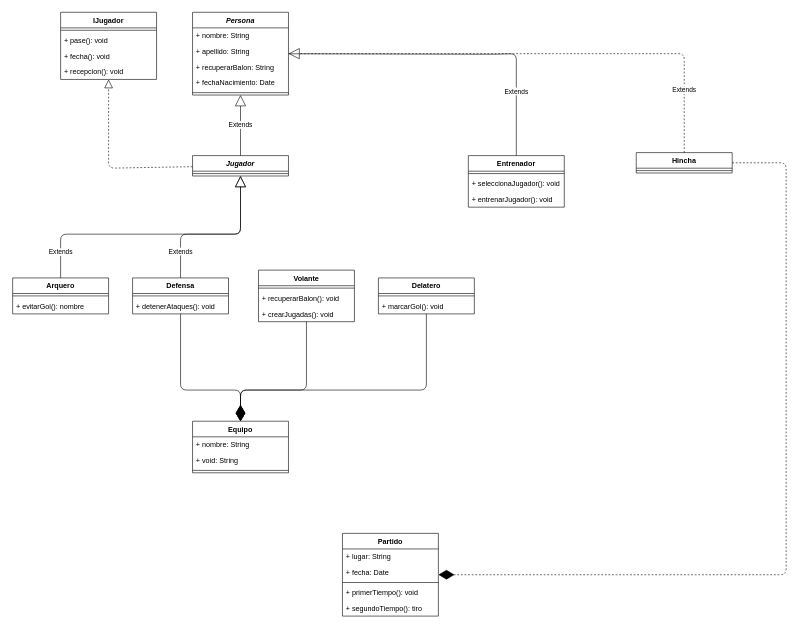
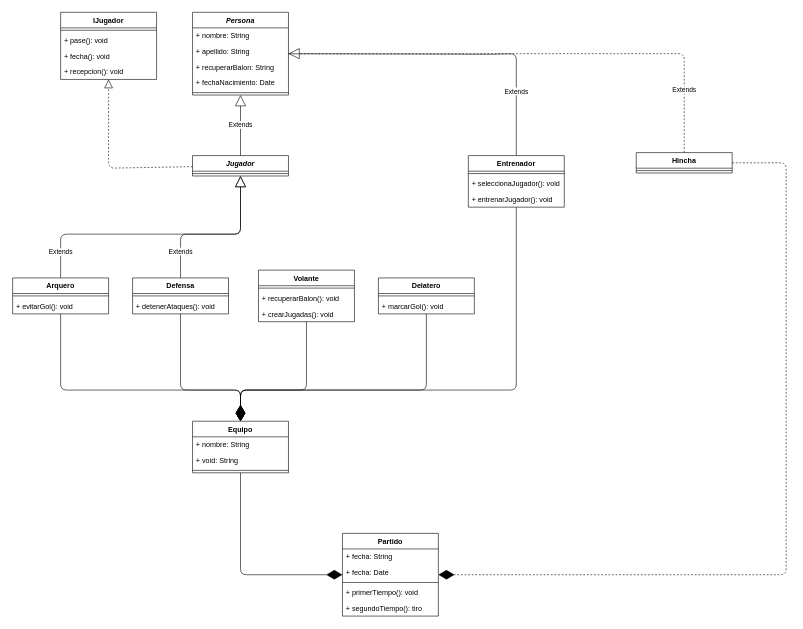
  <mxCell id="0" />
  <mxCell id="1" parent="0" />
  <mxCell id="2" value="IJugador" style="swimlane;fontStyle=1;align=center;verticalAlign=top;childLayout=stackLayout;horizontal=1;startSize=26;horizontalStack=0;resizeParent=1;resizeParentMax=0;resizeLast=0;collapsible=1;marginBottom=0;" vertex="1" parent="1"><mxGeometry y="20" width="160" height="112" as="geometry" x="100" /></mxCell>
  <mxCell id="3" value="" style="line;strokeWidth=1;fillColor=none;align=left;verticalAlign=middle;spacingTop=-1;spacingLeft=3;spacingRight=3;rotatable=0;labelPosition=right;points=[];portConstraint=eastwest;" vertex="1" parent="2"><mxGeometry y="26" width="160" height="8" as="geometry" /></mxCell>
  <mxCell id="4" value="+ pase(): void" style="text;strokeColor=none;fillColor=none;align=left;verticalAlign=top;spacingLeft=4;spacingRight=4;overflow=hidden;rotatable=0;points=[[0,0.5],[1,0.5]];portConstraint=eastwest;" vertex="1" parent="2"><mxGeometry y="34" width="160" height="26" as="geometry" /></mxCell>
  <mxCell id="5" value="+ fecha(): void" style="text;strokeColor=none;fillColor=none;align=left;verticalAlign=top;spacingLeft=4;spacingRight=4;overflow=hidden;rotatable=0;points=[[0,0.5],[1,0.5]];portConstraint=eastwest;" vertex="1" parent="2"><mxGeometry y="60" width="160" height="26" as="geometry" /></mxCell>
  <mxCell id="6" value="+ recepcion(): void" style="text;strokeColor=none;fillColor=none;align=left;verticalAlign=top;spacingLeft=4;spacingRight=4;overflow=hidden;rotatable=0;points=[[0,0.5],[1,0.5]];portConstraint=eastwest;" vertex="1" parent="2"><mxGeometry y="86" width="160" height="26" as="geometry" /></mxCell>
  <mxCell id="7" value="Jugador" style="swimlane;fontStyle=3;align=center;verticalAlign=top;childLayout=stackLayout;horizontal=1;startSize=26;horizontalStack=0;resizeParent=1;resizeParentMax=0;resizeLast=0;collapsible=1;marginBottom=0;" vertex="1" parent="1"><mxGeometry x="320" y="259" width="160" height="34" as="geometry" /></mxCell>
  <mxCell id="8" value="" style="line;strokeWidth=1;fillColor=none;align=left;verticalAlign=middle;spacingTop=-1;spacingLeft=3;spacingRight=3;rotatable=0;labelPosition=right;points=[];portConstraint=eastwest;" vertex="1" parent="7"><mxGeometry y="26" width="160" height="8" as="geometry" /></mxCell>
  <mxCell id="9" value="" style="endArrow=block;dashed=1;endFill=0;endSize=12;html=1;" edge="1" parent="1" source="7" target="2"><mxGeometry width="160" relative="1" as="geometry"><mxPoint x="310" y="300" as="sourcePoint" /><mxPoint x="470" y="300" as="targetPoint" /><Array as="points"><mxPoint x="180" y="280" /></Array></mxGeometry></mxCell>
  <mxCell id="10" value="Arquero" style="swimlane;fontStyle=1;align=center;verticalAlign=top;childLayout=stackLayout;horizontal=1;startSize=26;horizontalStack=0;resizeParent=1;resizeParentMax=0;resizeLast=0;collapsible=1;marginBottom=0;" vertex="1" parent="1"><mxGeometry x="20" y="463" width="160" height="60" as="geometry" /></mxCell>
  <mxCell id="11" value="" style="line;strokeWidth=1;fillColor=none;align=left;verticalAlign=middle;spacingTop=-1;spacingLeft=3;spacingRight=3;rotatable=0;labelPosition=right;points=[];portConstraint=eastwest;" vertex="1" parent="10"><mxGeometry y="26" width="160" height="8" as="geometry" /></mxCell>
- <mxCell id="12" value="+ evitarGol(): nombre" style="text;strokeColor=none;fillColor=none;align=left;verticalAlign=top;spacingLeft=4;spacingRight=4;overflow=hidden;rotatable=0;points=[[0,0.5],[1,0.5]];portConstraint=eastwest;" vertex="1" parent="10"><mxGeometry y="34" width="160" height="26" as="geometry" /></mxCell>
+ <mxCell id="12" value="+ evitarGol(): void" style="text;strokeColor=none;fillColor=none;align=left;verticalAlign=top;spacingLeft=4;spacingRight=4;overflow=hidden;rotatable=0;points=[[0,0.5],[1,0.5]];portConstraint=eastwest;" vertex="1" parent="10"><mxGeometry y="34" width="160" height="26" as="geometry" /></mxCell>
  <mxCell id="13" value="Defensa" style="swimlane;fontStyle=1;align=center;verticalAlign=top;childLayout=stackLayout;horizontal=1;startSize=26;horizontalStack=0;resizeParent=1;resizeParentMax=0;resizeLast=0;collapsible=1;marginBottom=0;" vertex="1" parent="1"><mxGeometry x="220" y="463" width="160" height="60" as="geometry" /></mxCell>
  <mxCell id="14" value="" style="line;strokeWidth=1;fillColor=none;align=left;verticalAlign=middle;spacingTop=-1;spacingLeft=3;spacingRight=3;rotatable=0;labelPosition=right;points=[];portConstraint=eastwest;" vertex="1" parent="13"><mxGeometry y="26" width="160" height="8" as="geometry" /></mxCell>
  <mxCell id="15" value="+ detenerAtaques(): void" style="text;strokeColor=none;fillColor=none;align=left;verticalAlign=top;spacingLeft=4;spacingRight=4;overflow=hidden;rotatable=0;points=[[0,0.5],[1,0.5]];portConstraint=eastwest;" vertex="1" parent="13"><mxGeometry y="34" width="160" height="26" as="geometry" /></mxCell>
  <mxCell id="16" value="Volante" style="swimlane;fontStyle=1;align=center;verticalAlign=top;childLayout=stackLayout;horizontal=1;startSize=26;horizontalStack=0;resizeParent=1;resizeParentMax=0;resizeLast=0;collapsible=1;marginBottom=0;" vertex="1" parent="1"><mxGeometry x="430" y="450" width="160" height="86" as="geometry" /></mxCell>
  <mxCell id="17" value="" style="line;strokeWidth=1;fillColor=none;align=left;verticalAlign=middle;spacingTop=-1;spacingLeft=3;spacingRight=3;rotatable=0;labelPosition=right;points=[];portConstraint=eastwest;" vertex="1" parent="16"><mxGeometry y="26" width="160" height="8" as="geometry" /></mxCell>
  <mxCell id="18" value="+ recuperarBalon(): void" style="text;strokeColor=none;fillColor=none;align=left;verticalAlign=top;spacingLeft=4;spacingRight=4;overflow=hidden;rotatable=0;points=[[0,0.5],[1,0.5]];portConstraint=eastwest;" vertex="1" parent="16"><mxGeometry y="34" width="160" height="26" as="geometry" /></mxCell>
  <mxCell id="19" value="+ crearJugadas(): void" style="text;strokeColor=none;fillColor=none;align=left;verticalAlign=top;spacingLeft=4;spacingRight=4;overflow=hidden;rotatable=0;points=[[0,0.5],[1,0.5]];portConstraint=eastwest;" vertex="1" parent="16"><mxGeometry y="60" width="160" height="26" as="geometry" /></mxCell>
  <mxCell id="20" value="Delatero" style="swimlane;fontStyle=1;align=center;verticalAlign=top;childLayout=stackLayout;horizontal=1;startSize=26;horizontalStack=0;resizeParent=1;resizeParentMax=0;resizeLast=0;collapsible=1;marginBottom=0;" vertex="1" parent="1"><mxGeometry x="630" y="463" width="160" height="60" as="geometry" /></mxCell>
  <mxCell id="21" value="" style="line;strokeWidth=1;fillColor=none;align=left;verticalAlign=middle;spacingTop=-1;spacingLeft=3;spacingRight=3;rotatable=0;labelPosition=right;points=[];portConstraint=eastwest;" vertex="1" parent="20"><mxGeometry y="26" width="160" height="8" as="geometry" /></mxCell>
  <mxCell id="22" value="+ marcarGol(): void" style="text;strokeColor=none;fillColor=none;align=left;verticalAlign=top;spacingLeft=4;spacingRight=4;overflow=hidden;rotatable=0;points=[[0,0.5],[1,0.5]];portConstraint=eastwest;" vertex="1" parent="20"><mxGeometry y="34" width="160" height="26" as="geometry" /></mxCell>
  <mxCell id="23" value="Extends" style="endArrow=block;endSize=16;endFill=0;html=1;" edge="1" parent="1" source="10" target="7"><mxGeometry x="-0.815" width="160" relative="1" as="geometry"><mxPoint x="560" y="300" as="sourcePoint" /><mxPoint x="720" y="300" as="targetPoint" /><Array as="points"><mxPoint y="390" x="100" /><mxPoint x="400" y="390" /></Array><mxPoint as="offset" /></mxGeometry></mxCell>
  <mxCell id="24" value="Extends" style="endArrow=block;endSize=16;endFill=0;html=1;" edge="1" parent="1" source="13" target="7"><mxGeometry x="-0.675" width="160" relative="1" as="geometry"><mxPoint x="650" y="370" as="sourcePoint" /><mxPoint x="810" y="370" as="targetPoint" /><Array as="points"><mxPoint x="300" y="390" /><mxPoint x="400" y="390" /></Array><mxPoint as="offset" /></mxGeometry></mxCell>
  <mxCell id="25" value="Persona" style="swimlane;fontStyle=3;align=center;verticalAlign=top;childLayout=stackLayout;horizontal=1;startSize=26;horizontalStack=0;resizeParent=1;resizeParentMax=0;resizeLast=0;collapsible=1;marginBottom=0;" vertex="1" parent="1"><mxGeometry x="320" y="20" width="160" height="138" as="geometry" /></mxCell>
  <mxCell id="26" value="+ nombre: String" style="text;strokeColor=none;fillColor=none;align=left;verticalAlign=top;spacingLeft=4;spacingRight=4;overflow=hidden;rotatable=0;points=[[0,0.5],[1,0.5]];portConstraint=eastwest;" vertex="1" parent="25"><mxGeometry y="26" width="160" height="26" as="geometry" /></mxCell>
  <mxCell id="27" value="+ apellido: String" style="text;strokeColor=none;fillColor=none;align=left;verticalAlign=top;spacingLeft=4;spacingRight=4;overflow=hidden;rotatable=0;points=[[0,0.5],[1,0.5]];portConstraint=eastwest;" vertex="1" parent="25"><mxGeometry y="52" width="160" height="26" as="geometry" /></mxCell>
  <mxCell id="28" value="+ recuperarBalon: String" style="text;strokeColor=none;fillColor=none;align=left;verticalAlign=top;spacingLeft=4;spacingRight=4;overflow=hidden;rotatable=0;points=[[0,0.5],[1,0.5]];portConstraint=eastwest;" vertex="1" parent="25"><mxGeometry y="78" width="160" height="26" as="geometry" /></mxCell>
  <mxCell id="29" value="+ fechaNacimiento: Date" style="text;strokeColor=none;fillColor=none;align=left;verticalAlign=top;spacingLeft=4;spacingRight=4;overflow=hidden;rotatable=0;points=[[0,0.5],[1,0.5]];portConstraint=eastwest;" vertex="1" parent="25"><mxGeometry y="104" width="160" height="26" as="geometry" /></mxCell>
  <mxCell id="30" value="" style="line;strokeWidth=1;fillColor=none;align=left;verticalAlign=middle;spacingTop=-1;spacingLeft=3;spacingRight=3;rotatable=0;labelPosition=right;points=[];portConstraint=eastwest;" vertex="1" parent="25"><mxGeometry y="130" width="160" height="8" as="geometry" /></mxCell>
  <mxCell id="31" value="Extends" style="endArrow=block;endSize=16;endFill=0;html=1;" edge="1" parent="1" source="7" target="25"><mxGeometry width="160" relative="1" as="geometry"><mxPoint x="510" y="200" as="sourcePoint" /><mxPoint x="670" y="200" as="targetPoint" /></mxGeometry></mxCell>
  <mxCell id="32" value="Entrenador" style="swimlane;fontStyle=1;align=center;verticalAlign=top;childLayout=stackLayout;horizontal=1;startSize=26;horizontalStack=0;resizeParent=1;resizeParentMax=0;resizeLast=0;collapsible=1;marginBottom=0;" vertex="1" parent="1"><mxGeometry x="780" y="259" width="160" height="86" as="geometry" /></mxCell>
  <mxCell id="33" value="" style="line;strokeWidth=1;fillColor=none;align=left;verticalAlign=middle;spacingTop=-1;spacingLeft=3;spacingRight=3;rotatable=0;labelPosition=right;points=[];portConstraint=eastwest;" vertex="1" parent="32"><mxGeometry y="26" width="160" height="8" as="geometry" /></mxCell>
  <mxCell id="34" value="+ seleccionaJugador(): void" style="text;strokeColor=none;fillColor=none;align=left;verticalAlign=top;spacingLeft=4;spacingRight=4;overflow=hidden;rotatable=0;points=[[0,0.5],[1,0.5]];portConstraint=eastwest;" vertex="1" parent="32"><mxGeometry y="34" width="160" height="26" as="geometry" /></mxCell>
  <mxCell id="35" value="+ entrenarJugador(): void" style="text;strokeColor=none;fillColor=none;align=left;verticalAlign=top;spacingLeft=4;spacingRight=4;overflow=hidden;rotatable=0;points=[[0,0.5],[1,0.5]];portConstraint=eastwest;" vertex="1" parent="32"><mxGeometry y="60" width="160" height="26" as="geometry" /></mxCell>
  <mxCell id="36" value="Extends" style="endArrow=none;endSize=16;endFill=0;html=1;" edge="1" parent="1" source="32" target="25"><mxGeometry x="-0.611" width="160" relative="1" as="geometry"><mxPoint x="690" y="190" as="sourcePoint" /><mxPoint x="850" y="190" as="targetPoint" /><Array as="points"><mxPoint x="860" y="89" /><mxPoint x="820" y="90" /></Array><mxPoint as="offset" /></mxGeometry></mxCell>
  <mxCell id="37" value="Equipo" style="swimlane;fontStyle=1;align=center;verticalAlign=top;childLayout=stackLayout;horizontal=1;startSize=26;horizontalStack=0;resizeParent=1;resizeParentMax=0;resizeLast=0;collapsible=1;marginBottom=0;" vertex="1" parent="1"><mxGeometry x="320" y="702" width="160" height="86" as="geometry" /></mxCell>
  <mxCell id="38" value="+ nombre: String" style="text;strokeColor=none;fillColor=none;align=left;verticalAlign=top;spacingLeft=4;spacingRight=4;overflow=hidden;rotatable=0;points=[[0,0.5],[1,0.5]];portConstraint=eastwest;" vertex="1" parent="37"><mxGeometry y="26" width="160" height="26" as="geometry" /></mxCell>
  <mxCell id="39" value="+ void: String" style="text;strokeColor=none;fillColor=none;align=left;verticalAlign=top;spacingLeft=4;spacingRight=4;overflow=hidden;rotatable=0;points=[[0,0.5],[1,0.5]];portConstraint=eastwest;" vertex="1" parent="37"><mxGeometry y="52" width="160" height="26" as="geometry" /></mxCell>
  <mxCell id="40" value="" style="line;strokeWidth=1;fillColor=none;align=left;verticalAlign=middle;spacingTop=-1;spacingLeft=3;spacingRight=3;rotatable=0;labelPosition=right;points=[];portConstraint=eastwest;" vertex="1" parent="37"><mxGeometry y="78" width="160" height="8" as="geometry" /></mxCell>
+ <mxCell id="41" value="" style="endArrow=diamondThin;endFill=1;endSize=24;html=1;" edge="1" parent="1" source="10" target="37"><mxGeometry width="160" relative="1" as="geometry"><mxPoint y="650" as="sourcePoint" x="100" /><mxPoint x="260" y="650" as="targetPoint" /><Array as="points"><mxPoint y="650" x="100" /><mxPoint x="400" y="650" /></Array></mxGeometry></mxCell>
  <mxCell id="42" value="" style="endArrow=diamondThin;endFill=1;endSize=24;html=1;" edge="1" parent="1" source="13" target="37"><mxGeometry width="160" relative="1" as="geometry"><mxPoint x="70" y="770" as="sourcePoint" /><mxPoint x="230" y="770" as="targetPoint" /><Array as="points"><mxPoint x="300" y="650" /><mxPoint x="400" y="650" /></Array></mxGeometry></mxCell>
  <mxCell id="43" value="" style="endArrow=diamondThin;endFill=1;endSize=24;html=1;" edge="1" parent="1" source="16" target="37"><mxGeometry width="160" relative="1" as="geometry"><mxPoint x="580" y="660" as="sourcePoint" /><mxPoint x="740" y="660" as="targetPoint" /><Array as="points"><mxPoint x="510" y="650" /><mxPoint x="400" y="650" /></Array></mxGeometry></mxCell>
  <mxCell id="44" value="" style="endArrow=diamondThin;endFill=1;endSize=24;html=1;" edge="1" parent="1" source="20" target="37"><mxGeometry width="160" relative="1" as="geometry"><mxPoint x="610" y="710" as="sourcePoint" /><mxPoint x="770" y="710" as="targetPoint" /><Array as="points"><mxPoint x="710" y="650" /><mxPoint x="400" y="650" /></Array></mxGeometry></mxCell>
  <mxCell id="45" value="Hincha" style="swimlane;fontStyle=1;align=center;verticalAlign=top;childLayout=stackLayout;horizontal=1;startSize=26;horizontalStack=0;resizeParent=1;resizeParentMax=0;resizeLast=0;collapsible=1;marginBottom=0;" vertex="1" parent="1"><mxGeometry x="1060" y="254" width="160" height="34" as="geometry" /></mxCell>
  <mxCell id="46" value="" style="line;strokeWidth=1;fillColor=none;align=left;verticalAlign=middle;spacingTop=-1;spacingLeft=3;spacingRight=3;rotatable=0;labelPosition=right;points=[];portConstraint=eastwest;" vertex="1" parent="45"><mxGeometry y="26" width="160" height="8" as="geometry" /></mxCell>
  <mxCell id="47" value="Partido" style="swimlane;fontStyle=1;align=center;verticalAlign=top;childLayout=stackLayout;horizontal=1;startSize=26;horizontalStack=0;resizeParent=1;resizeParentMax=0;resizeLast=0;collapsible=1;marginBottom=0;" vertex="1" parent="1"><mxGeometry x="570" y="889" width="160" height="138" as="geometry" /></mxCell>
- <mxCell id="48" value="+ lugar: String" style="text;strokeColor=none;fillColor=none;align=left;verticalAlign=top;spacingLeft=4;spacingRight=4;overflow=hidden;rotatable=0;points=[[0,0.5],[1,0.5]];portConstraint=eastwest;" vertex="1" parent="47"><mxGeometry y="26" width="160" height="26" as="geometry" /></mxCell>
+ <mxCell id="48" value="+ fecha: String" style="text;strokeColor=none;fillColor=none;align=left;verticalAlign=top;spacingLeft=4;spacingRight=4;overflow=hidden;rotatable=0;points=[[0,0.5],[1,0.5]];portConstraint=eastwest;" vertex="1" parent="47"><mxGeometry y="26" width="160" height="26" as="geometry" /></mxCell>
  <mxCell id="49" value="+ fecha: Date" style="text;strokeColor=none;fillColor=none;align=left;verticalAlign=top;spacingLeft=4;spacingRight=4;overflow=hidden;rotatable=0;points=[[0,0.5],[1,0.5]];portConstraint=eastwest;" vertex="1" parent="47"><mxGeometry y="52" width="160" height="26" as="geometry" /></mxCell>
  <mxCell id="50" value="" style="line;strokeWidth=1;fillColor=none;align=left;verticalAlign=middle;spacingTop=-1;spacingLeft=3;spacingRight=3;rotatable=0;labelPosition=right;points=[];portConstraint=eastwest;" vertex="1" parent="47"><mxGeometry y="78" width="160" height="8" as="geometry" /></mxCell>
  <mxCell id="51" value="+ primerTiempo(): void" style="text;strokeColor=none;fillColor=none;align=left;verticalAlign=top;spacingLeft=4;spacingRight=4;overflow=hidden;rotatable=0;points=[[0,0.5],[1,0.5]];portConstraint=eastwest;" vertex="1" parent="47"><mxGeometry y="86" width="160" height="26" as="geometry" /></mxCell>
  <mxCell id="52" value="+ segundoTiempo(): tiro" style="text;strokeColor=none;fillColor=none;align=left;verticalAlign=top;spacingLeft=4;spacingRight=4;overflow=hidden;rotatable=0;points=[[0,0.5],[1,0.5]];portConstraint=eastwest;" vertex="1" parent="47"><mxGeometry y="112" width="160" height="26" as="geometry" /></mxCell>
+ <mxCell id="53" value="" style="endArrow=diamondThin;endFill=1;endSize=24;html=1;" edge="1" parent="1" source="32" target="37"><mxGeometry width="160" relative="1" as="geometry"><mxPoint x="600" y="720" as="sourcePoint" /><mxPoint x="760" y="720" as="targetPoint" /><Array as="points"><mxPoint x="860" y="650" /><mxPoint x="400" y="650" /></Array></mxGeometry></mxCell>
+ <mxCell id="54" value="" style="endArrow=diamondThin;endFill=1;endSize=24;html=1;" edge="1" parent="1" source="37" target="47"><mxGeometry width="160" relative="1" as="geometry"><mxPoint x="320" y="930" as="sourcePoint" /><mxPoint x="480" y="930" as="targetPoint" /><Array as="points"><mxPoint x="400" y="958" /></Array></mxGeometry></mxCell>
  <mxCell id="55" value="Extends" style="endArrow=block;endSize=16;endFill=0;html=1;dashed=1;" edge="1" parent="1" source="45" target="25"><mxGeometry x="-0.748" width="160" relative="1" as="geometry"><mxPoint x="980" y="170" as="sourcePoint" /><mxPoint x="1140" y="170" as="targetPoint" /><Array as="points"><mxPoint x="1140" y="89" /><mxPoint x="860" y="89" /></Array><mxPoint as="offset" /></mxGeometry></mxCell>
  <mxCell id="56" value="" style="endArrow=diamondThin;endFill=1;endSize=24;html=1;dashed=1;" edge="1" parent="1" source="45" target="47"><mxGeometry width="160" relative="1" as="geometry"><mxPoint x="880" y="870" as="sourcePoint" /><mxPoint x="1040" y="870" as="targetPoint" /><Array as="points"><mxPoint x="1310" y="271" /><mxPoint x="1310" y="958" /></Array></mxGeometry></mxCell>
